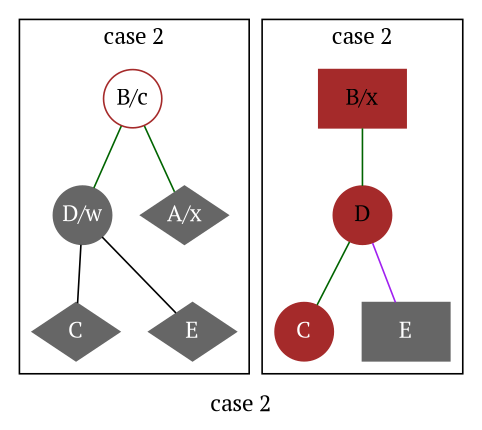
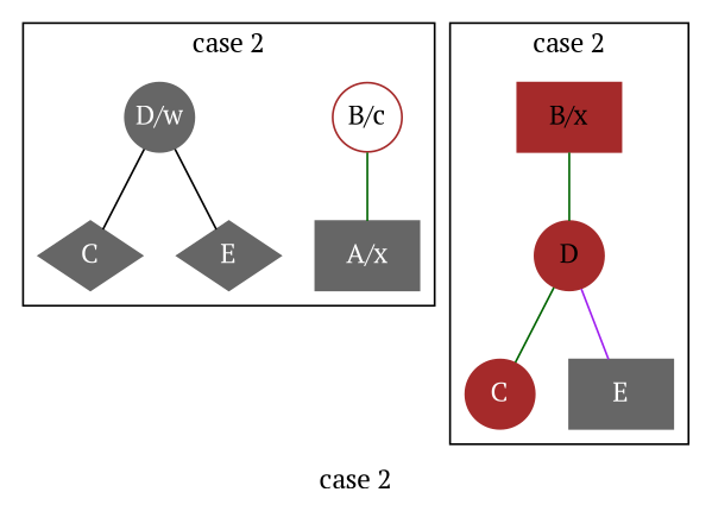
  graph {
    fontname="PT Serif"
    label="case 2"
    node [color=gray40 fixedsize=true fontname="PT Serif" shape=circle fontcolor=white style=filled]
    edge [color=darkgreen fontname="PT Serif"]
    n1 [color=brown label="B/c" fontcolor="" style=""]
    n2 [label="D/w"]
-   n3 [label="A/x" shape=diamond]
+   n3 [label="A/x" shape=box]
    n4 [label=C shape=diamond]
    n5 [fixedsize=ture label=E shape=diamond]
    n6 [color=brown label="B/x" shape=box fontcolor=""]
    n7 [color=brown label=D fixedsize="" fontcolor=""]
    n8 [color=brown label=C fixedsize=""]
    n9 [label=E shape=box fixedsize=""]
    subgraph cluster_1 {
      n1
      n2
      n3
      n4
      n5
    }
    subgraph cluster_2 {
      n6
      n7
      n8
      n9
    }
-   n1 -- n2
    n1 -- n3
    n2 -- n4 [color=black]
    n2 -- n5 [color=black]
    n6 -- n7
    n7 -- n8
    n7 -- n9 [color=purple]
  }
